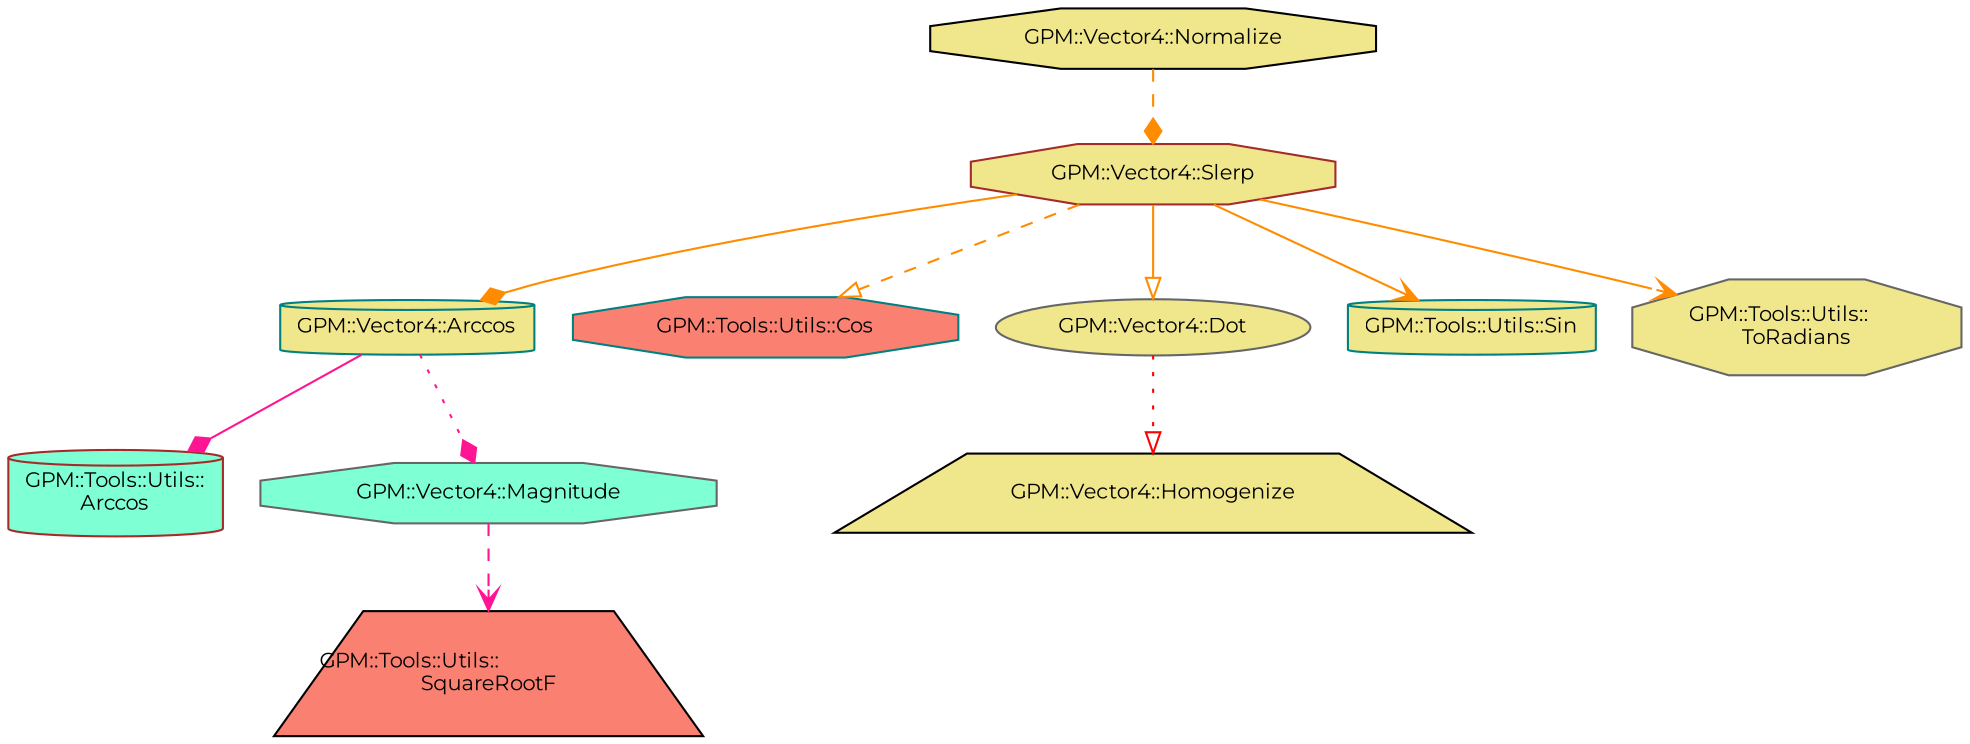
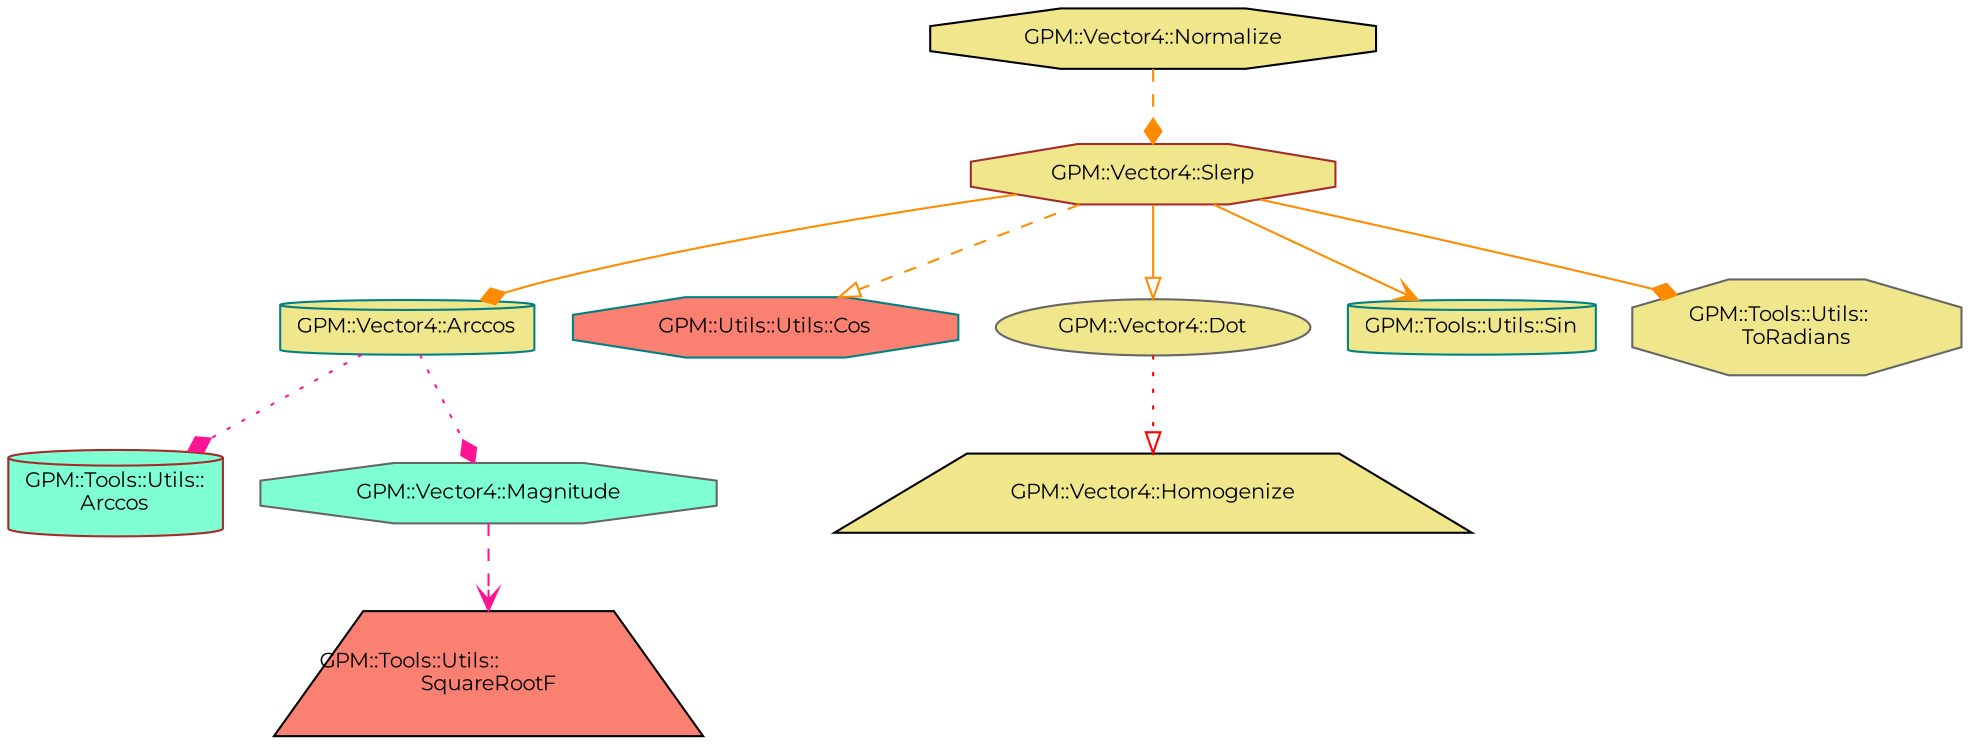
  digraph {
    fontname=Montserrat
    rankdir=TB
    node [color=teal fillcolor=khaki fontname=Montserrat fontsize=10 shape=octagon style=filled]
    edge [arrowhead=diamond color=darkorange fontname=Montserrat fontsize=10 labelfontname=Helvetica labelfontsize=10 style=solid]
    n1 [color=brown fontcolor=black height=0.2 label="GPM::Vector4::Slerp" width=0.4]
    n2 [height=0.2 label="GPM::Vector4::Arccos" shape=cylinder width=0.4]
-   n3 [fillcolor=salmon height=0.2 label="GPM::Tools::Utils::Cos" width=0.4]
+   n3 [fillcolor=salmon height=0.2 label="GPM::Utils::Utils::Cos" width=0.4]
    n4 [color=gray40 height=0.2 label="GPM::Vector4::Dot" shape=ellipse width=0.4]
    n5 [height=0.2 label="GPM::Tools::Utils::Sin" shape=cylinder width=0.4]
    n6 [color=gray40 height=0.2 label="GPM::Tools::Utils::\lToRadians" width=0.4]
    n7 [color=brown fillcolor=aquamarine height=0.2 label="GPM::Tools::Utils::\lArccos" shape=cylinder width=0.4]
    n8 [color=gray40 fillcolor=aquamarine height=0.2 label="GPM::Vector4::Magnitude" width=0.4]
    n9 [color=black height=0.2 label="GPM::Vector4::Homogenize" shape=trapezium width=0.4]
    n10 [color=black height=0.2 label="GPM::Vector4::Normalize" width=0.4]
    n11 [color=black fillcolor=salmon height=0.2 label="GPM::Tools::Utils::\lSquareRootF" shape=trapezium width=0.4]
    n1 -> n2
    n1 -> n3 [arrowhead=onormal style=dashed]
    n1 -> n4 [arrowhead=onormal]
    n1 -> n5 [arrowhead=vee]
-   n1 -> n6 [arrowhead=vee]
-   n2 -> n7 [color=deeppink]
+   n1 -> n6
+   n2 -> n7 [color=deeppink style=dotted]
    n2 -> n8 [color=deeppink style=dotted]
    n4 -> n9 [arrowhead=onormal color=red style=dotted]
    n8 -> n11 [arrowhead=vee color=deeppink style=dashed]
    n10 -> n1 [style=dashed]
  }
